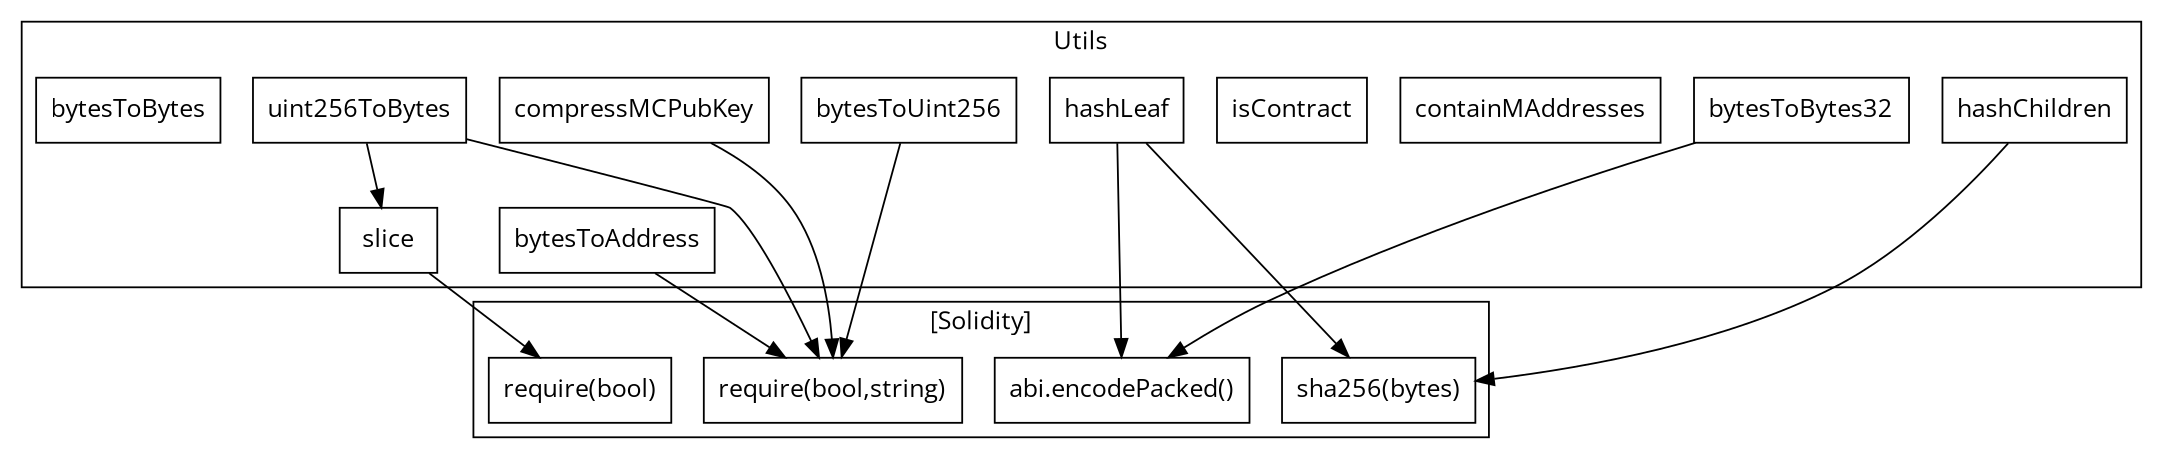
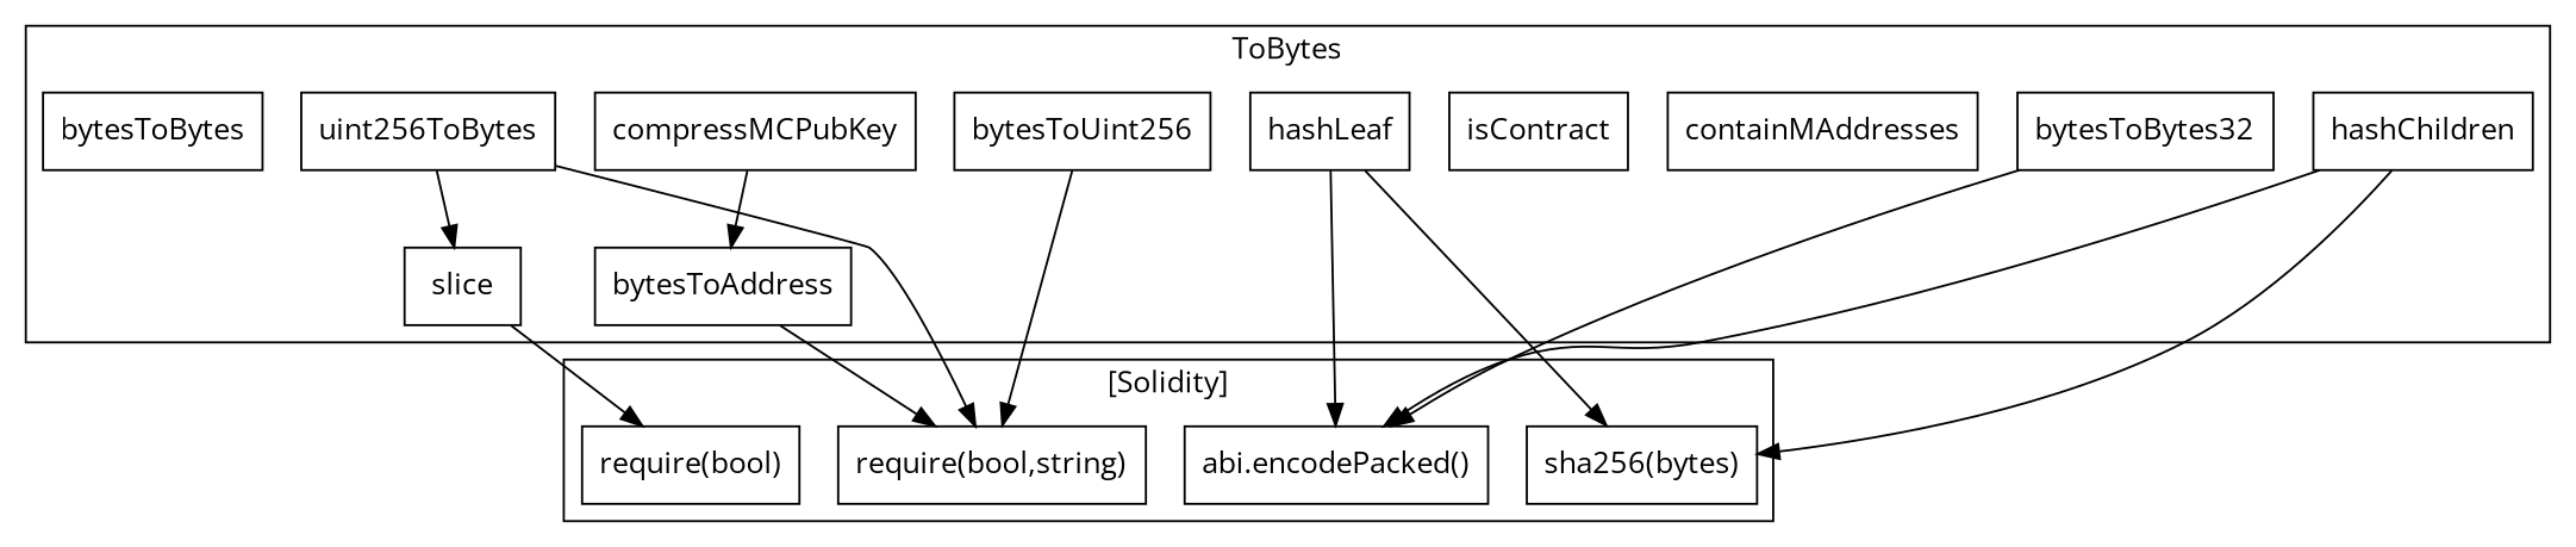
  strict digraph {
    fontname="Open Sans"
    rankdir=TB
    node [fontname="Open Sans" shape=box]
    edge [fontname="Open Sans"]
    n1 [label=uint256ToBytes]
    n2 [label=bytesToUint256]
    n3 [label=slice]
    n4 [label=containMAddresses]
    n5 [label=isContract]
    n6 [label=hashLeaf]
    n7 [label=bytesToBytes32]
    n8 [label=bytesToAddress]
    n9 [label=compressMCPubKey]
    n10 [label=hashChildren]
    n11 [label=bytesToBytes]
    "require(bool,string)"
    "require(bool)"
    "abi.encodePacked()"
    "sha256(bytes)"
    subgraph cluster_1 {
-     label=Utils
+     label=ToBytes
      n1
      n2
      n3
      n4
      n5
      n6
      n7
      n8
      n9
      n10
      n11
    }
    subgraph cluster_2 {
      label="[Solidity]"
      "require(bool,string)"
      "require(bool)"
      "abi.encodePacked()"
      "sha256(bytes)"
    }
    n1 -> n3
    n1 -> "require(bool,string)"
    n2 -> "require(bool,string)"
    n3 -> "require(bool)"
    n6 -> "abi.encodePacked()"
    n6 -> "sha256(bytes)"
    n7 -> "abi.encodePacked()"
    n8 -> "require(bool,string)"
-   n9 -> "require(bool,string)"
+   n9 -> n8
+   n10 -> "abi.encodePacked()"
    n10 -> "sha256(bytes)"
  }
